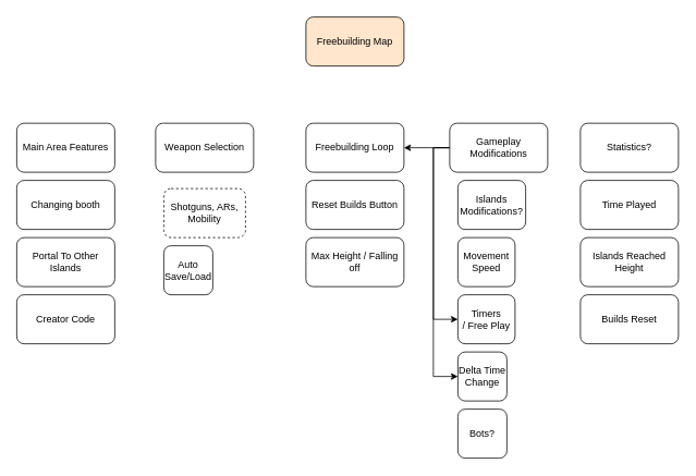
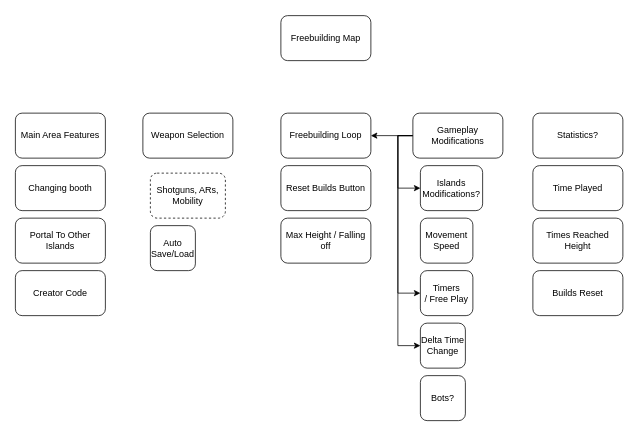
  <mxCell id="0" />
  <mxCell id="1" parent="0" />
- <mxCell id="2" value="Freebuilding Map" style="rounded=1;whiteSpace=wrap;html=1;fillColor=#ffe6cc;" vertex="1" parent="1"><mxGeometry x="374" y="20" width="120" height="60" as="geometry" /></mxCell>
+ <mxCell id="2" value="Freebuilding Map" style="rounded=1;whiteSpace=wrap;html=1;" vertex="1" parent="1"><mxGeometry x="374" y="20" width="120" height="60" as="geometry" /></mxCell>
  <mxCell id="3" value="Weapon Selection" style="rounded=1;whiteSpace=wrap;html=1;" vertex="1" parent="1"><mxGeometry x="190" y="150" width="120" height="60" as="geometry" /></mxCell>
  <mxCell id="4" value="Freebuilding Loop" style="rounded=1;whiteSpace=wrap;html=1;" vertex="1" parent="1"><mxGeometry x="374" y="150" width="120" height="60" as="geometry" /></mxCell>
+ <mxCell id="5" style="edgeStyle=orthogonalEdgeStyle;rounded=0;orthogonalLoop=1;jettySize=auto;html=1;exitX=0;exitY=0.5;exitDx=0;exitDy=0;entryX=0;entryY=0.5;entryDx=0;entryDy=0;" edge="1" parent="1" source="9" target="15"><mxGeometry relative="1" as="geometry" /></mxCell>
  <mxCell id="6" style="edgeStyle=orthogonalEdgeStyle;rounded=0;orthogonalLoop=1;jettySize=auto;html=1;exitX=0;exitY=0.5;exitDx=0;exitDy=0;" edge="1" parent="1" source="9" target="4"><mxGeometry relative="1" as="geometry" /></mxCell>
  <mxCell id="7" style="edgeStyle=orthogonalEdgeStyle;rounded=0;orthogonalLoop=1;jettySize=auto;html=1;exitX=0;exitY=0.5;exitDx=0;exitDy=0;entryX=0;entryY=0.5;entryDx=0;entryDy=0;" edge="1" parent="1" source="9" target="12"><mxGeometry relative="1" as="geometry" /></mxCell>
  <mxCell id="8" style="edgeStyle=orthogonalEdgeStyle;rounded=0;orthogonalLoop=1;jettySize=auto;html=1;exitX=0;exitY=0.5;exitDx=0;exitDy=0;entryX=0;entryY=0.5;entryDx=0;entryDy=0;" edge="1" parent="1" source="9" target="14"><mxGeometry relative="1" as="geometry" /></mxCell>
  <mxCell id="9" value="Gameplay Modifications" style="rounded=1;whiteSpace=wrap;html=1;" vertex="1" parent="1"><mxGeometry x="550" y="150" width="120" height="60" as="geometry" /></mxCell>
  <mxCell id="10" value="Shotguns, ARs, Mobility" style="rounded=1;whiteSpace=wrap;html=1;dashed=1;" vertex="1" parent="1"><mxGeometry x="200" y="230" width="100" height="60" as="geometry" /></mxCell>
  <mxCell id="11" value="Auto Save/Load" style="rounded=1;whiteSpace=wrap;html=1;" vertex="1" parent="1"><mxGeometry x="200" y="300" width="60" height="60" as="geometry" /></mxCell>
  <mxCell id="12" value="Timers&lt;div&gt;/ Free Play&lt;/div&gt;" style="rounded=1;whiteSpace=wrap;html=1;" vertex="1" parent="1"><mxGeometry x="560" y="360" width="70" height="60" as="geometry" /></mxCell>
  <mxCell id="13" value="Movement Speed" style="rounded=1;whiteSpace=wrap;html=1;" vertex="1" parent="1"><mxGeometry x="560" y="290" width="70" height="60" as="geometry" /></mxCell>
  <mxCell id="14" value="Delta Time Change" style="rounded=1;whiteSpace=wrap;html=1;" vertex="1" parent="1"><mxGeometry x="560" y="430" width="60" height="60" as="geometry" /></mxCell>
  <mxCell id="15" value="Islands Modifications?" style="rounded=1;whiteSpace=wrap;html=1;" vertex="1" parent="1"><mxGeometry x="560" y="220" width="83" height="60" as="geometry" /></mxCell>
  <mxCell id="16" value="Bots?" style="rounded=1;whiteSpace=wrap;html=1;" vertex="1" parent="1"><mxGeometry x="560" y="500" width="60" height="60" as="geometry" /></mxCell>
  <mxCell id="17" value="Statistics?" style="rounded=1;whiteSpace=wrap;html=1;" vertex="1" parent="1"><mxGeometry x="710" y="150" width="120" height="60" as="geometry" /></mxCell>
  <mxCell id="18" value="Time Played" style="rounded=1;whiteSpace=wrap;html=1;" vertex="1" parent="1"><mxGeometry x="710" y="220" width="120" height="60" as="geometry" /></mxCell>
- <mxCell id="19" value="Islands Reached Height" style="rounded=1;whiteSpace=wrap;html=1;" vertex="1" parent="1"><mxGeometry x="710" y="290" width="120" height="60" as="geometry" /></mxCell>
+ <mxCell id="19" value="Times Reached Height" style="rounded=1;whiteSpace=wrap;html=1;" vertex="1" parent="1"><mxGeometry x="710" y="290" width="120" height="60" as="geometry" /></mxCell>
  <mxCell id="20" value="Builds Reset" style="rounded=1;whiteSpace=wrap;html=1;" vertex="1" parent="1"><mxGeometry x="710" y="360" width="120" height="60" as="geometry" /></mxCell>
  <mxCell id="21" value="Reset Builds Button" style="rounded=1;whiteSpace=wrap;html=1;" vertex="1" parent="1"><mxGeometry x="374" y="220" width="120" height="60" as="geometry" /></mxCell>
  <mxCell id="22" value="Max Height / Falling off" style="rounded=1;whiteSpace=wrap;html=1;" vertex="1" parent="1"><mxGeometry x="374" y="290" width="120" height="60" as="geometry" /></mxCell>
  <mxCell id="23" value="Main Area Features" style="rounded=1;whiteSpace=wrap;html=1;" vertex="1" parent="1"><mxGeometry x="20" y="150" width="120" height="60" as="geometry" /></mxCell>
  <mxCell id="24" value="Changing booth" style="rounded=1;whiteSpace=wrap;html=1;" vertex="1" parent="1"><mxGeometry x="20" y="220" width="120" height="60" as="geometry" /></mxCell>
  <mxCell id="25" value="Portal To Other Islands" style="rounded=1;whiteSpace=wrap;html=1;" vertex="1" parent="1"><mxGeometry x="20" y="290" width="120" height="60" as="geometry" /></mxCell>
  <mxCell id="26" value="Creator Code" style="rounded=1;whiteSpace=wrap;html=1;" vertex="1" parent="1"><mxGeometry x="20" y="360" width="120" height="60" as="geometry" /></mxCell>
